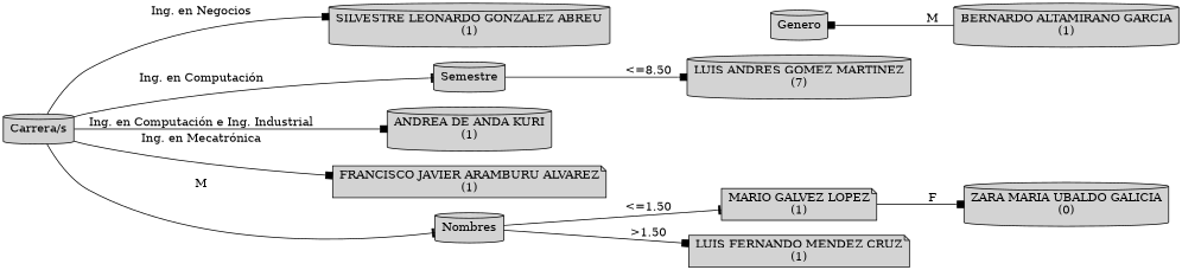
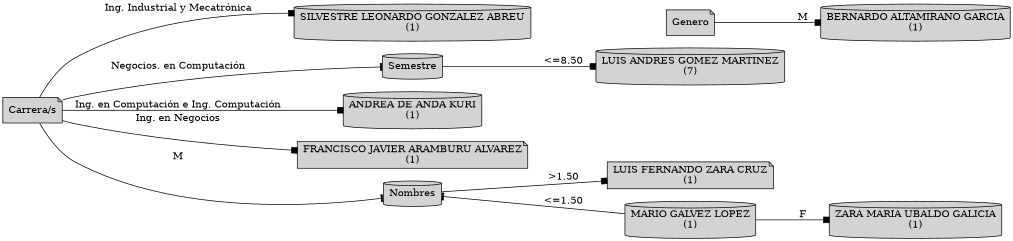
  digraph {
    rankdir=LR
    node [shape=cylinder style=filled weight=2]
    edge [arrowhead=box]
-   n1 [label="Carrera/s\n" weight=1]
+   n1 [label="Carrera/s\n" shape=note weight=1]
    n2 [label="SILVESTRE LEONARDO GONZALEZ ABREU\n(1)\n"]
    n3 [label="Semestre\n"]
    n4 [label="ANDREA DE ANDA KURI\n(1)\n"]
    n5 [label="FRANCISCO JAVIER ARAMBURU ALVAREZ\n(1)\n" shape=note]
    n6 [label="Nombres\n"]
    n7 [label="LUIS ANDRES GOMEZ MARTINEZ\n(7)\n" weight=3]
-   n8 [label="Genero\n" weight=3]
-   n9 [label="MARIO GALVEZ LOPEZ\n(1)\n" shape=note weight=3]
-   n10 [label="LUIS FERNANDO MENDEZ CRUZ\n(1)\n" shape=note weight=3]
-   n11 [label="ZARA MARIA UBALDO GALICIA\n(0)\n" weight=4]
+   n8 [label="Genero\n" shape=note weight=3]
+   n9 [label="MARIO GALVEZ LOPEZ\n(1)\n" weight=3]
+   n10 [label="LUIS FERNANDO ZARA CRUZ\n(1)\n" shape=note weight=3]
+   n11 [label="ZARA MARIA UBALDO GALICIA\n(1)\n" weight=4]
    n12 [label="BERNARDO ALTAMIRANO GARCIA\n(1)\n" weight=4]
    subgraph sub_1 {
      rank=same
      n1
    }
    subgraph sub_2 {
      rank=same
      n2
      n3
      n4
      n5
      n6
    }
    subgraph sub_3 {
      rank=same
      n7
      n8
      n9
      n10
    }
    subgraph sub_4 {
      rank=same
      n11
      n12
    }
-   n1 -> n2 [label="Ing. en Negocios"]
-   n1 -> n3 [arrowhead=tee label="Ing. en Computación"]
-   n1 -> n4 [label="Ing. en Computación e Ing. Industrial"]
-   n1 -> n5 [label="Ing. en Mecatrónica"]
+   n1 -> n2 [label="Ing. Industrial y Mecatrónica"]
+   n1 -> n3 [arrowhead=tee label="Negocios. en Computación"]
+   n1 -> n4 [label="Ing. en Computación e Ing. Computación"]
+   n1 -> n5 [label="Ing. en Negocios"]
    n1 -> n6 [arrowhead=tee label=M]
    n3 -> n7 [label="<=8.50"]
-   n6 -> n9 [arrowhead=tee label="<=1.50"]
+   n9 -> n6 [arrowhead=tee label="<=1.50"]
    n6 -> n10 [label=">1.50"]
-   n12 -> n8 [label=M]
+   n8 -> n12 [label=M]
    n9 -> n11 [label=F]
  }
